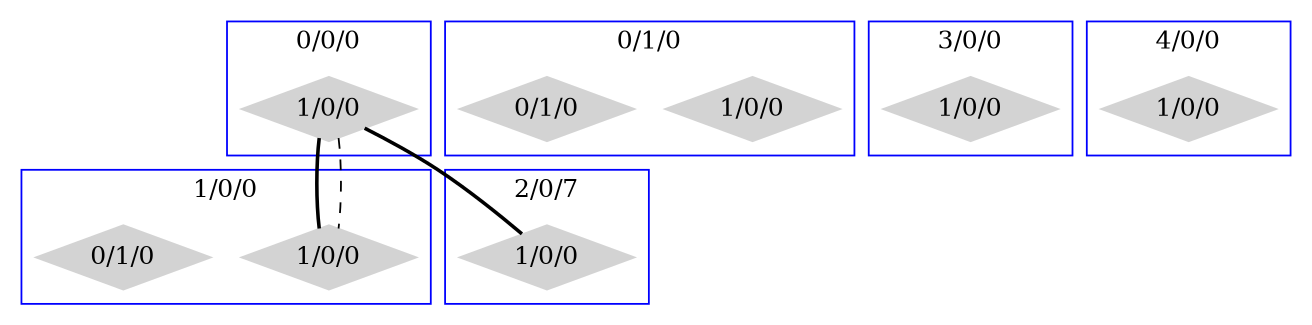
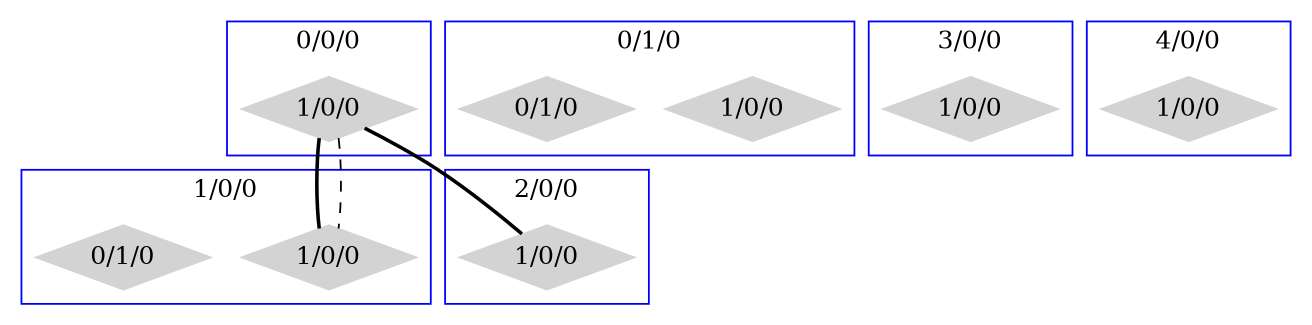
  graph {
    node [color=lightgrey shape=diamond style=filled]
    edge [style=bold]
    n1 [label="1/0/0"]
    n2 [label="1/0/0"]
    n3 [label="0/1/0"]
    n4 [label="1/0/0"]
    n5 [label="0/1/0"]
    n6 [label="1/0/0"]
    n7 [label="1/0/0"]
    n8 [label="1/0/0"]
    subgraph cluster_1 {
      color=blue
      label="0/0/1"
    }
    subgraph cluster_2 {
      color=blue
      label="0/0/0"
      n1
    }
    subgraph cluster_3 {
      color=blue
      label="0/1/0"
      n2
      n3
    }
    subgraph cluster_4 {
      color=blue
      label="0/1/1"
    }
    subgraph cluster_5 {
      color=blue
      label="1/0/0"
      n4
      n5
    }
    subgraph cluster_6 {
      color=blue
      label="1/0/1"
    }
    subgraph cluster_7 {
      color=blue
      label="1/1/0"
    }
    subgraph cluster_8 {
      color=blue
      label="1/1/1"
    }
    subgraph cluster_9 {
      color=blue
-     label="2/0/7"
+     label="2/0/0"
      n6
    }
    subgraph cluster_10 {
      color=blue
      label="2/0/1"
    }
    subgraph cluster_11 {
      color=blue
      label="2/1/0"
    }
    subgraph cluster_12 {
      color=blue
      label="2/1/1"
    }
    subgraph cluster_13 {
      color=blue
      label="3/0/0"
      n7
    }
    subgraph cluster_14 {
      color=blue
      label="3/0/1"
    }
    subgraph cluster_15 {
      color=blue
      label="3/1/0"
    }
    subgraph cluster_16 {
      color=blue
      label="3/1/1"
    }
    subgraph cluster_17 {
      color=blue
      label="4/0/0"
      n8
    }
    subgraph cluster_18 {
      color=blue
      label="4/0/1"
    }
    subgraph cluster_19 {
      color=blue
      label="4/1/0"
    }
    subgraph cluster_20 {
      color=blue
      label="4/1/1"
    }
    subgraph cluster_21 {
      color=blue
      label="5/0/0"
    }
    subgraph cluster_22 {
      color=blue
      label="5/0/1"
    }
    subgraph cluster_23 {
      color=blue
      label="5/1/0"
    }
    subgraph cluster_24 {
      color=blue
      label="5/1/1"
    }
    n1 -- n4
    n1 -- n4 [style=dashed]
    n1 -- n6
  }
